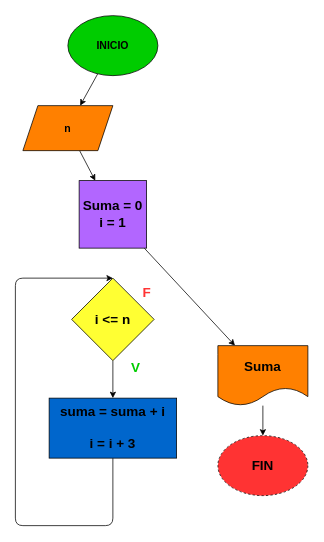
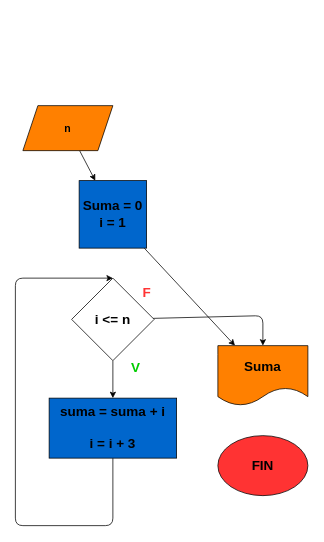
  <mxCell id="0" />
  <mxCell id="1" parent="0" />
- <mxCell id="2" value="" style="edgeStyle=none;html=1;fontSize=14;fontColor=#000000;" edge="1" parent="1" source="3" target="5"><mxGeometry relative="1" as="geometry" /></mxCell>
- <mxCell id="3" value="&lt;font color=&quot;#000000&quot; style=&quot;font-size: 14px;&quot;&gt;&lt;b&gt;INICIO&lt;/b&gt;&lt;/font&gt;" style="ellipse;whiteSpace=wrap;html=1;fillColor=#00CC00;" vertex="1" parent="1"><mxGeometry x="90" width="120" height="80" as="geometry" y="20" /></mxCell>
  <mxCell id="4" value="" style="edgeStyle=none;html=1;fontSize=14;fontColor=#000000;" edge="1" parent="1" source="5" target="7"><mxGeometry relative="1" as="geometry" /></mxCell>
  <mxCell id="5" value="&lt;b&gt;n&lt;/b&gt;" style="shape=parallelogram;perimeter=parallelogramPerimeter;whiteSpace=wrap;html=1;fixedSize=1;fontSize=14;fontColor=#000000;fillColor=#FF8000;" vertex="1" parent="1"><mxGeometry x="30" y="140" width="120" height="60" as="geometry" /></mxCell>
  <mxCell id="6" value="" style="edgeStyle=none;html=1;fontSize=18;fontColor=#000000;" edge="1" parent="1" source="7" target="14"><mxGeometry relative="1" as="geometry" /></mxCell>
- <mxCell id="7" value="&lt;b&gt;&lt;font style=&quot;font-size: 18px;&quot;&gt;Suma = 0&lt;br&gt;i = 1&lt;/font&gt;&lt;/b&gt;" style="whiteSpace=wrap;html=1;aspect=fixed;fontSize=14;fontColor=#000000;fillColor=#B266FF;" vertex="1" parent="1"><mxGeometry x="105" y="240" width="90" height="90" as="geometry" /></mxCell>
+ <mxCell id="7" value="&lt;b&gt;&lt;font style=&quot;font-size: 18px;&quot;&gt;Suma = 0&lt;br&gt;i = 1&lt;/font&gt;&lt;/b&gt;" style="whiteSpace=wrap;html=1;aspect=fixed;fontSize=14;fontColor=#000000;fillColor=#0066cc;" vertex="1" parent="1"><mxGeometry x="105" y="240" width="90" height="90" as="geometry" /></mxCell>
  <mxCell id="8" value="" style="edgeStyle=none;html=1;fontSize=18;fontColor=#000000;entryX=0.5;entryY=0;entryDx=0;entryDy=0;" edge="1" parent="1" source="10" target="12"><mxGeometry relative="1" as="geometry"><mxPoint x="148.463" y="520" as="targetPoint" /></mxGeometry></mxCell>
- <mxCell id="10" value="&lt;b&gt;i &amp;lt;= n&lt;/b&gt;" style="rhombus;whiteSpace=wrap;html=1;fontSize=18;fontColor=#000000;fillColor=#FFFF33;" vertex="1" parent="1"><mxGeometry x="95" y="370" width="110" height="110" as="geometry" /></mxCell>
+ <mxCell id="9" style="edgeStyle=none;html=1;entryX=0.5;entryY=0;entryDx=0;entryDy=0;fontSize=18;fontColor=#000000;" edge="1" parent="1" source="10" target="14"><mxGeometry relative="1" as="geometry"><Array as="points"><mxPoint x="350" y="420" /></Array></mxGeometry></mxCell>
+ <mxCell id="10" value="&lt;b&gt;i &amp;lt;= n&lt;/b&gt;" style="rhombus;whiteSpace=wrap;html=1;fontSize=18;fontColor=#000000;fillColor=#ffffff;" vertex="1" parent="1"><mxGeometry x="95" y="370" width="110" height="110" as="geometry" /></mxCell>
  <mxCell id="11" style="edgeStyle=none;html=1;entryX=0.5;entryY=0;entryDx=0;entryDy=0;fontSize=18;fontColor=#000000;" edge="1" parent="1" source="12" target="10"><mxGeometry relative="1" as="geometry"><Array as="points"><mxPoint x="150" y="700" /><mxPoint x="20" y="700" /><mxPoint x="20" y="370" /></Array></mxGeometry></mxCell>
  <mxCell id="12" value="&lt;b&gt;suma = suma + i&lt;br&gt;&lt;br&gt;i = i + 3&lt;/b&gt;" style="rounded=0;whiteSpace=wrap;html=1;fontSize=18;fontColor=#000000;fillColor=#0066CC;" vertex="1" parent="1"><mxGeometry x="65" y="530" width="170" height="80" as="geometry" /></mxCell>
- <mxCell id="13" value="" style="edgeStyle=none;html=1;fontSize=18;fontColor=#000000;" edge="1" parent="1" source="14" target="15"><mxGeometry relative="1" as="geometry" /></mxCell>
  <mxCell id="14" value="&lt;b&gt;Suma&lt;/b&gt;" style="shape=document;whiteSpace=wrap;html=1;boundedLbl=1;fontSize=18;fontColor=#000000;fillColor=#FF8000;" vertex="1" parent="1"><mxGeometry x="290" y="460" width="120" height="80" as="geometry" /></mxCell>
- <mxCell id="15" value="&lt;b&gt;FIN&lt;/b&gt;" style="ellipse;whiteSpace=wrap;html=1;fontSize=18;fontColor=#000000;fillColor=#FF3333;dashed=1;" vertex="1" parent="1"><mxGeometry x="290" y="580" width="120" height="80" as="geometry" /></mxCell>
+ <mxCell id="15" value="&lt;b&gt;FIN&lt;/b&gt;" style="ellipse;whiteSpace=wrap;html=1;fontSize=18;fontColor=#000000;fillColor=#FF3333;" vertex="1" parent="1"><mxGeometry x="290" y="580" width="120" height="80" as="geometry" /></mxCell>
  <mxCell id="16" value="&lt;b&gt;&lt;font color=&quot;#00cc00&quot;&gt;V&lt;/font&gt;&lt;/b&gt;" style="text;html=1;align=center;verticalAlign=middle;resizable=0;points=[];autosize=1;strokeColor=none;fillColor=none;fontSize=18;fontColor=#000000;" vertex="1" parent="1"><mxGeometry x="160" y="470" width="40" height="40" as="geometry" /></mxCell>
  <mxCell id="17" value="&lt;b&gt;&lt;font color=&quot;#ff3333&quot;&gt;F&lt;/font&gt;&lt;/b&gt;" style="text;html=1;align=center;verticalAlign=middle;resizable=0;points=[];autosize=1;strokeColor=none;fillColor=none;fontSize=18;fontColor=#00CC00;" vertex="1" parent="1"><mxGeometry x="180" y="370" width="30" height="40" as="geometry" /></mxCell>
